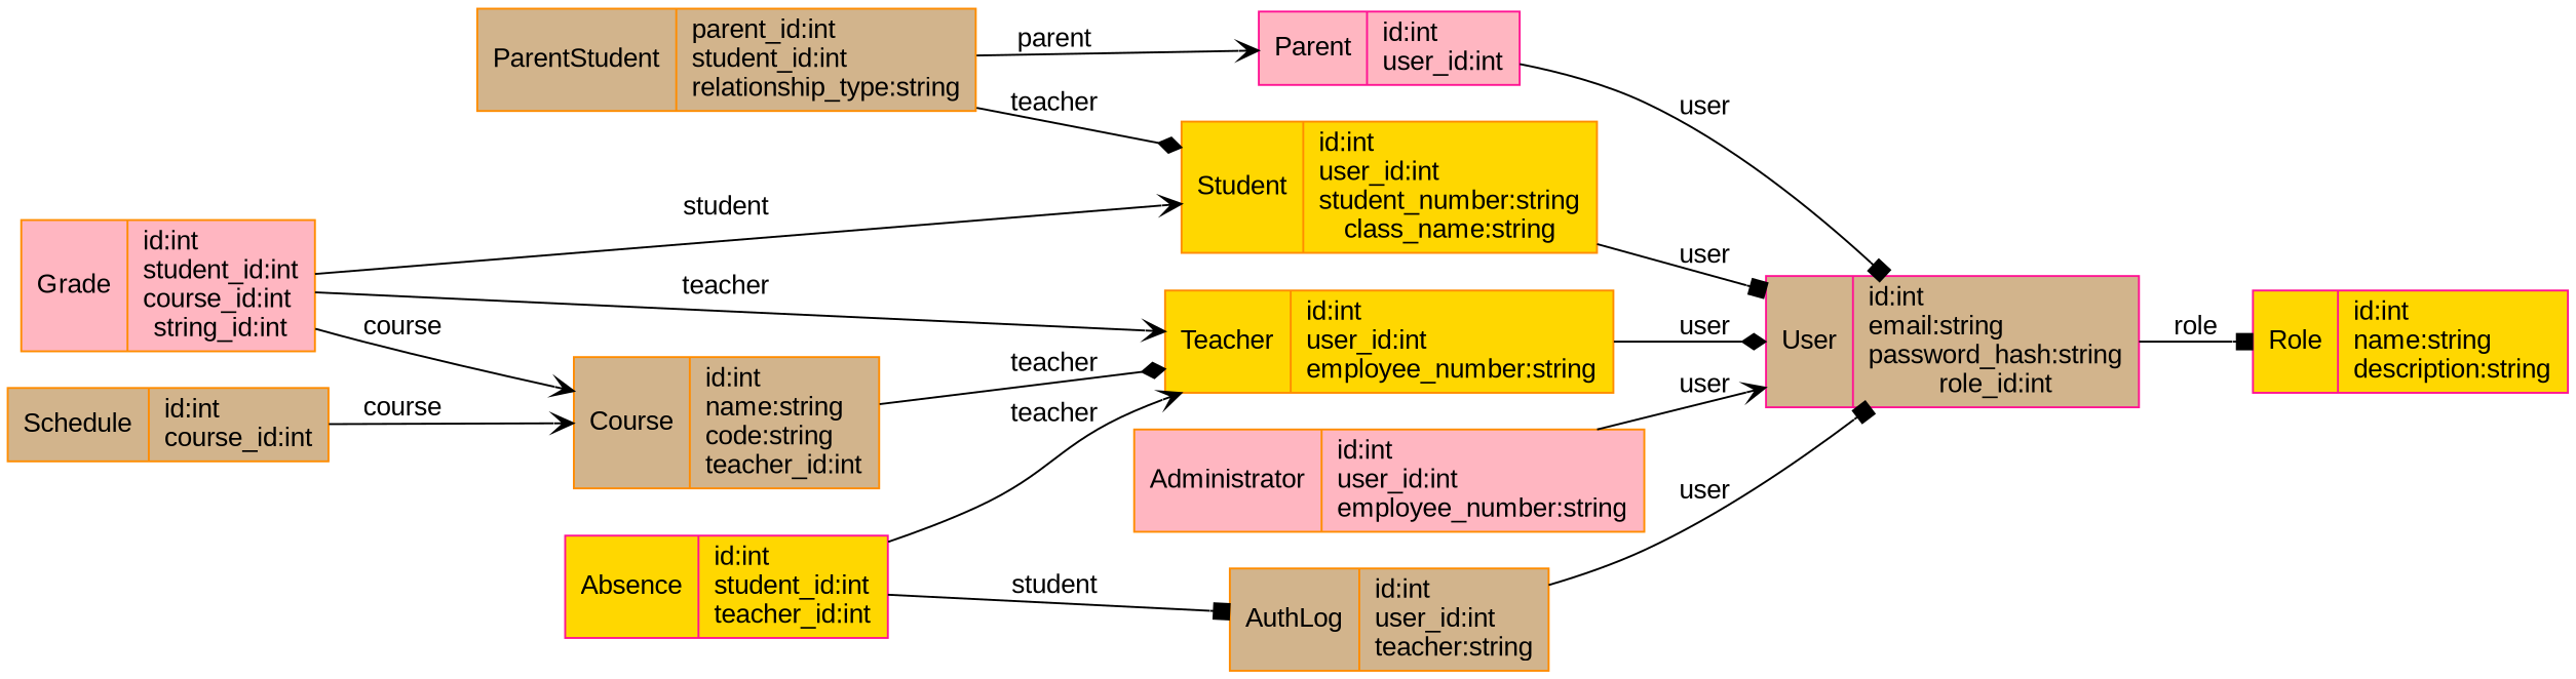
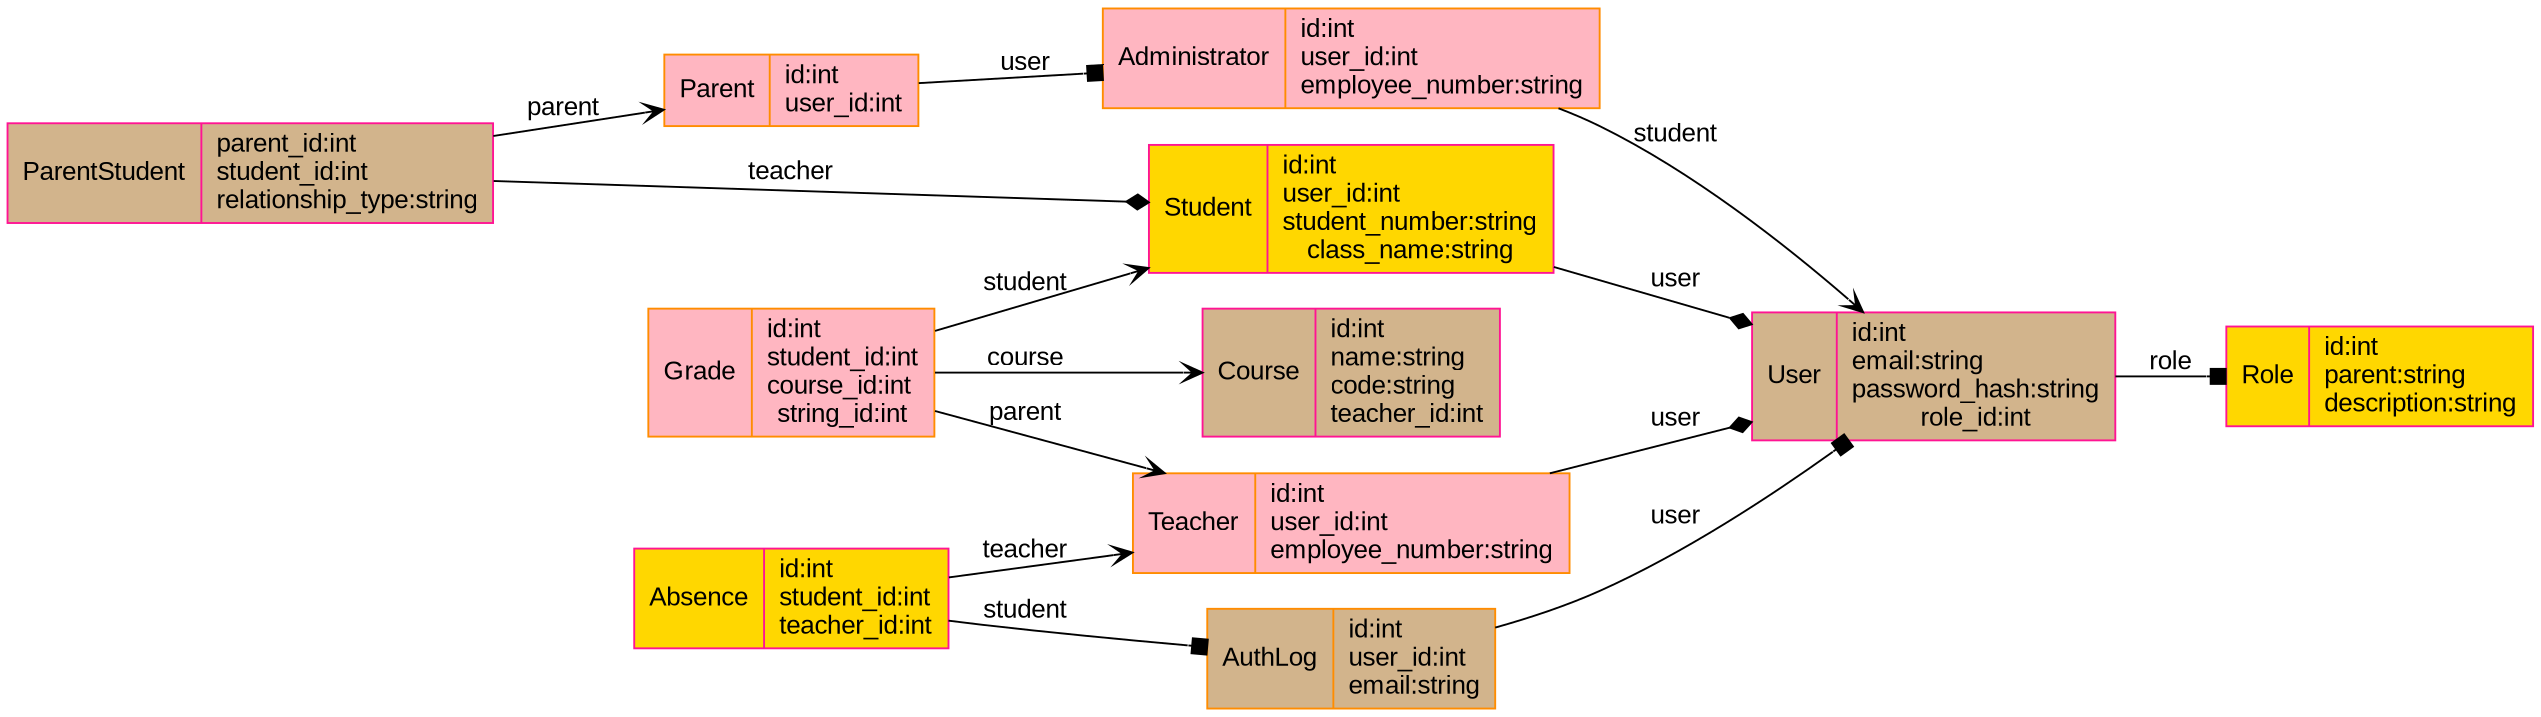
  digraph {
    fontname="Liberation Sans"
    rankdir=LR
    node [color=darkorange fillcolor=tan fontname="Liberation Sans" shape=record style=filled]
    edge [arrowhead=vee fontname="Liberation Sans"]
-   n1 [color=deeppink fillcolor=gold label="{Role|id:int\lname:string\ldescription:string}"]
+   n1 [color=deeppink fillcolor=gold label="{Role|id:int\lparent:string\ldescription:string}"]
    n2 [color=deeppink label="{User|id:int\lemail:string\lpassword_hash:string\lrole_id:int}"]
-   n3 [fillcolor=gold label="{Student|id:int\luser_id:int\lstudent_number:string\lclass_name:string}"]
-   n4 [color=deeppink fillcolor=lightpink label="{Parent|id:int\luser_id:int}"]
-   n5 [label="{ParentStudent|parent_id:int\lstudent_id:int\lrelationship_type:string}"]
-   n6 [fillcolor=gold label="{Teacher|id:int\luser_id:int\lemployee_number:string}"]
+   n3 [color=deeppink fillcolor=gold label="{Student|id:int\luser_id:int\lstudent_number:string\lclass_name:string}"]
+   n4 [fillcolor=lightpink label="{Parent|id:int\luser_id:int}"]
+   n5 [color=deeppink label="{ParentStudent|parent_id:int\lstudent_id:int\lrelationship_type:string}"]
+   n6 [fillcolor=lightpink label="{Teacher|id:int\luser_id:int\lemployee_number:string}"]
    n7 [fillcolor=lightpink label="{Administrator|id:int\luser_id:int\lemployee_number:string}"]
-   n8 [label="{Course|id:int\lname:string\lcode:string\lteacher_id:int}"]
+   n8 [color=deeppink label="{Course|id:int\lname:string\lcode:string\lteacher_id:int}"]
    n9 [fillcolor=lightpink label="{Grade|id:int\lstudent_id:int\lcourse_id:int\lstring_id:int}"]
    n10 [color=deeppink fillcolor=gold label="{Absence|id:int\lstudent_id:int\lteacher_id:int}"]
-   n11 [label="{AuthLog|id:int\luser_id:int\lteacher:string}"]
-   n12 [label="{Schedule|id:int\lcourse_id:int}"]
+   n11 [label="{AuthLog|id:int\luser_id:int\lemail:string}"]
    n2 -> n1 [arrowhead=box label=role]
-   n3 -> n2 [arrowhead=box label=user]
-   n4 -> n2 [arrowhead=box label=user]
+   n3 -> n2 [arrowhead=diamond label=user]
+   n4 -> n7 [arrowhead=box label=user]
    n5 -> n3 [arrowhead=diamond label=teacher]
    n5 -> n4 [label=parent]
    n6 -> n2 [arrowhead=diamond label=user]
-   n7 -> n2 [label=user]
-   n8 -> n6 [arrowhead=diamond label=teacher]
+   n7 -> n2 [label=student]
    n9 -> n3 [label=student]
-   n9 -> n6 [label=teacher]
+   n9 -> n6 [label=parent]
    n9 -> n8 [label=course]
    n10 -> n6 [label=teacher]
    n10 -> n11 [arrowhead=box label=student]
    n11 -> n2 [arrowhead=box label=user]
-   n12 -> n8 [label=course]
  }
